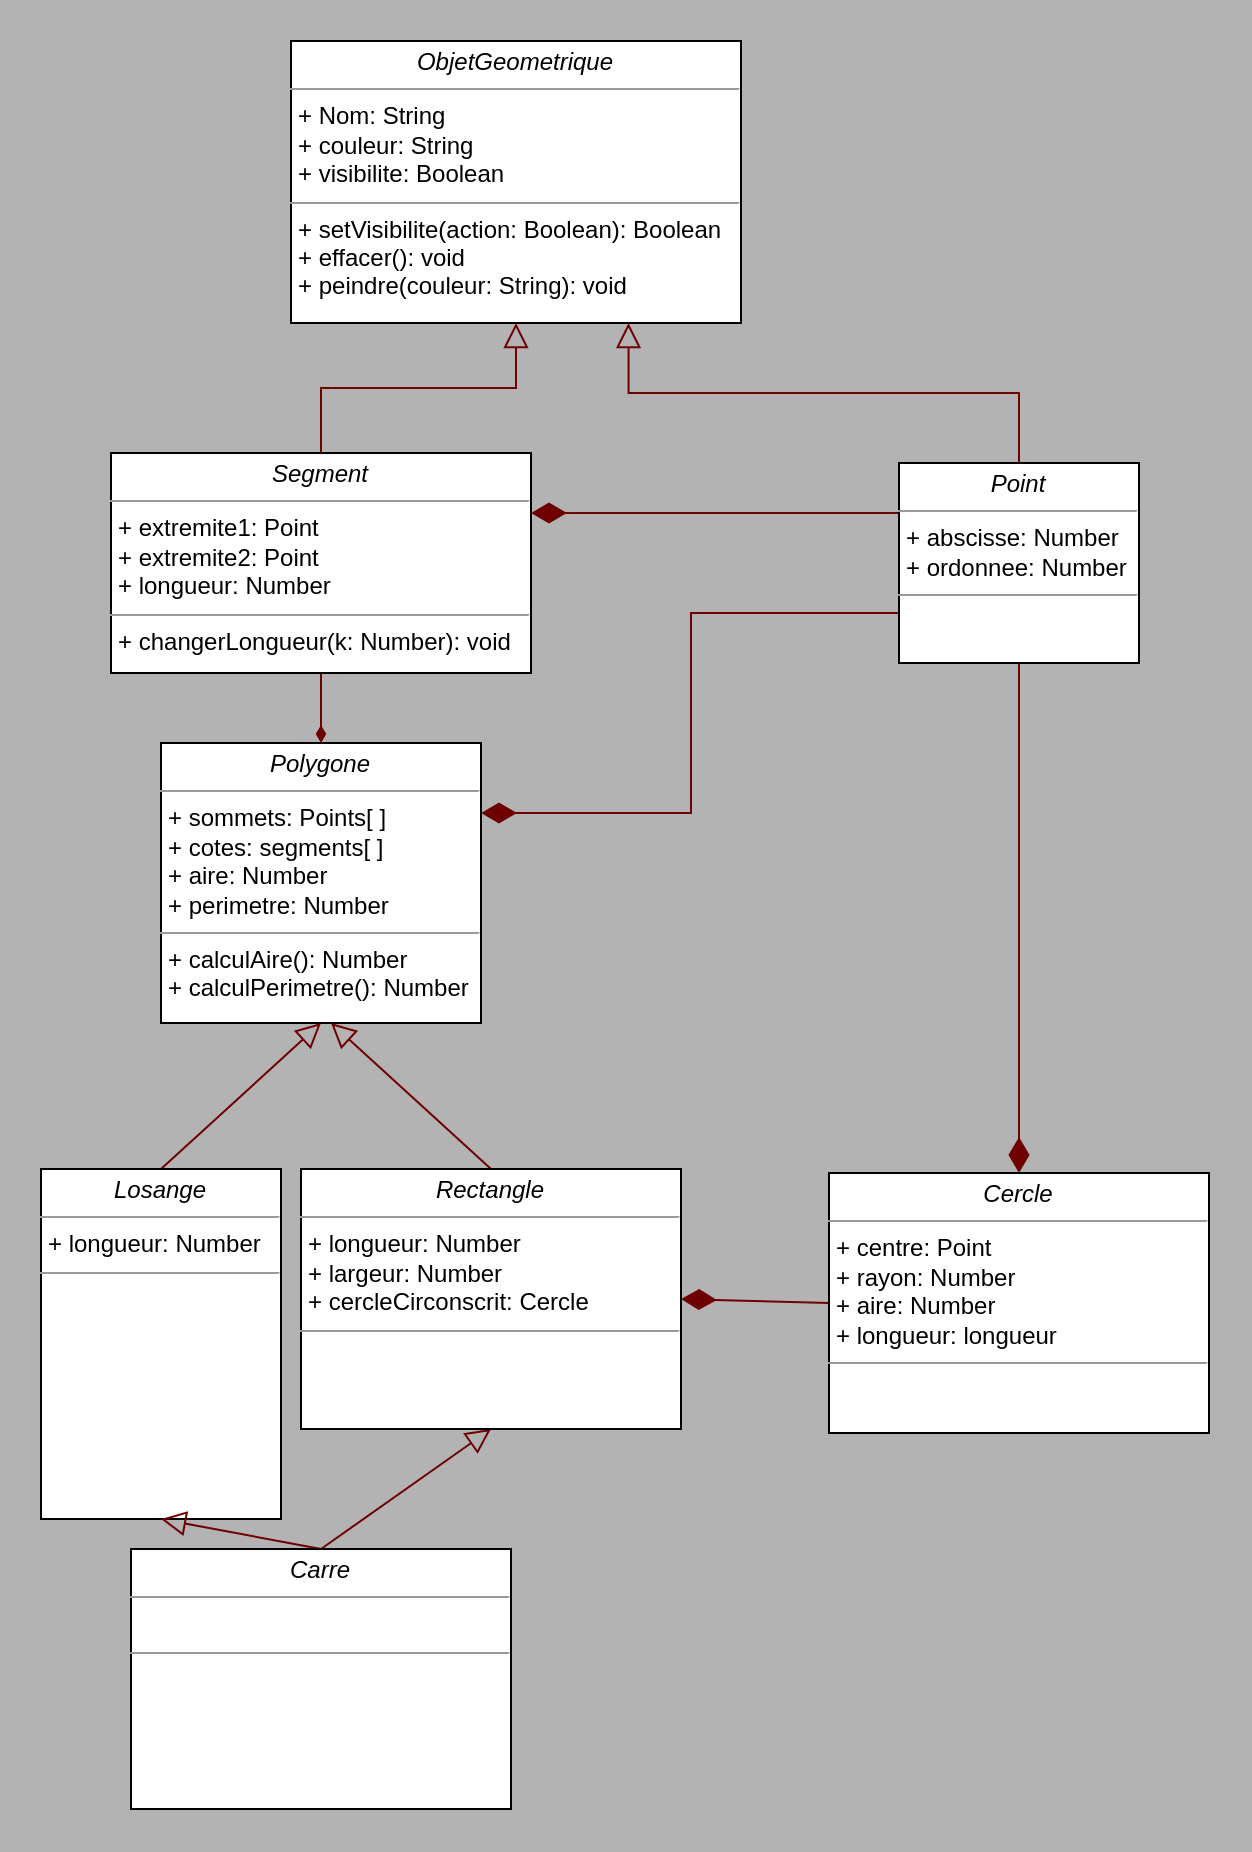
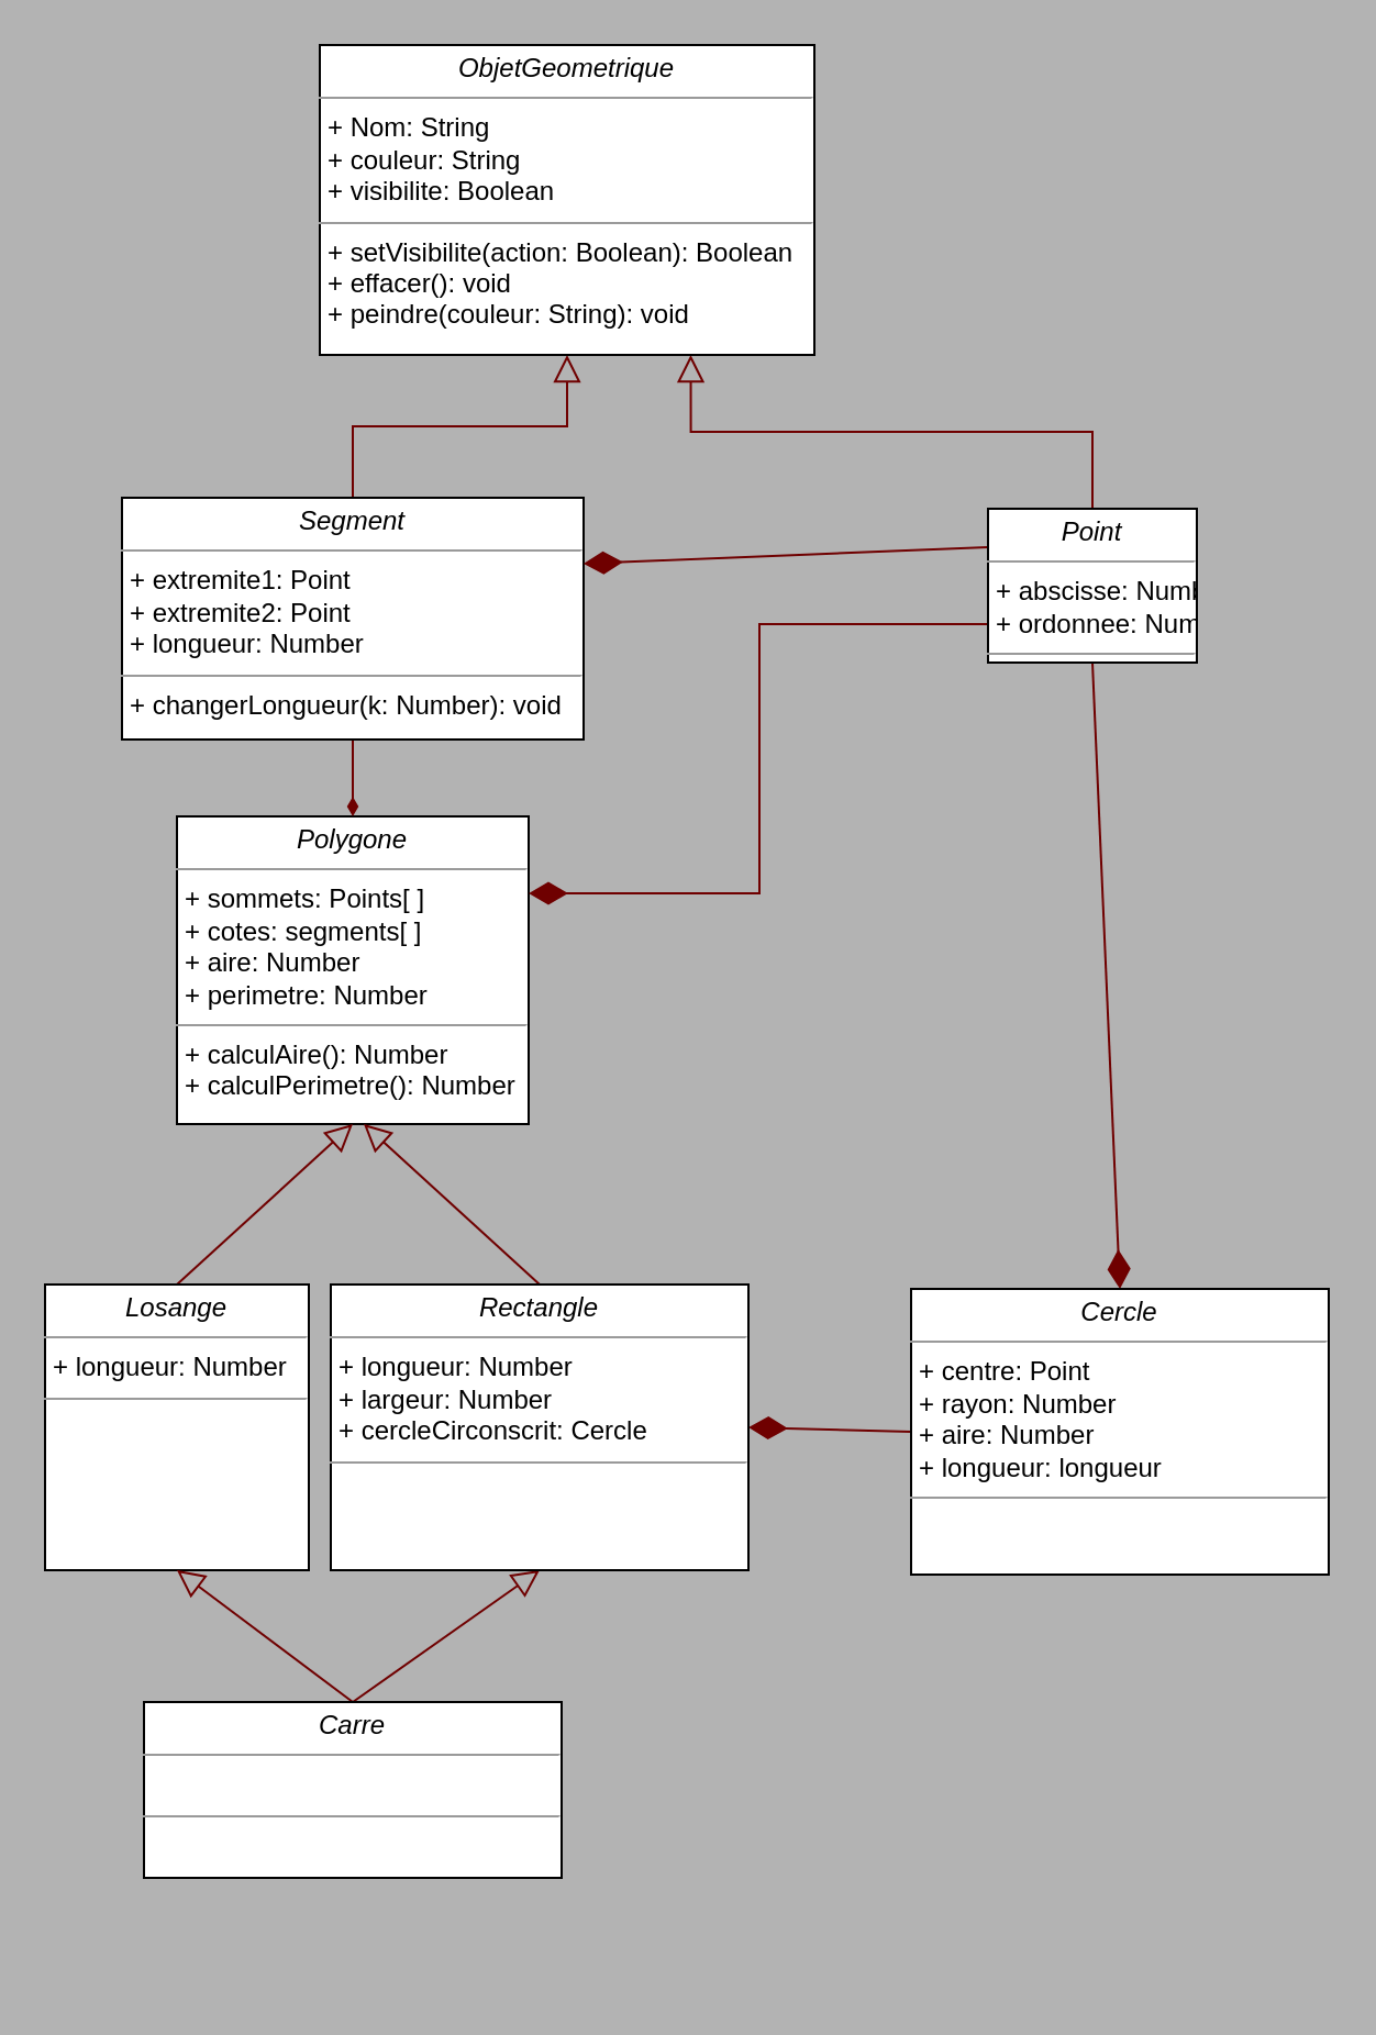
  <mxCell id="0" />
  <mxCell id="1" parent="0" />
  <mxCell id="2" value="&lt;p style=&quot;margin: 0px ; margin-top: 4px ; text-align: center&quot;&gt;&lt;i&gt;Polygone&lt;/i&gt;&lt;/p&gt;&lt;hr size=&quot;1&quot;&gt;&lt;p style=&quot;margin: 0px ; margin-left: 4px&quot;&gt;&lt;span&gt;+ sommets: Points[ ]&lt;/span&gt;&lt;br&gt;&lt;/p&gt;&lt;p style=&quot;margin: 0px ; margin-left: 4px&quot;&gt;&lt;span&gt;+ cotes: segments[ ]&lt;/span&gt;&lt;/p&gt;&lt;p style=&quot;margin: 0px ; margin-left: 4px&quot;&gt;+ aire: Number&lt;/p&gt;&lt;p style=&quot;margin: 0px ; margin-left: 4px&quot;&gt;+ perimetre: Number&lt;/p&gt;&lt;hr size=&quot;1&quot;&gt;&lt;p style=&quot;margin: 0px ; margin-left: 4px&quot;&gt;+ calculAire(): Number&lt;br&gt;&lt;/p&gt;&lt;p style=&quot;margin: 0px ; margin-left: 4px&quot;&gt;+ calculPerimetre(): Number&lt;/p&gt;" style="verticalAlign=top;align=left;overflow=fill;fontSize=12;fontFamily=Helvetica;html=1;" parent="1" vertex="1"><mxGeometry x="80" y="371" width="160" height="140" as="geometry" /></mxCell>
  <mxCell id="3" style="edgeStyle=orthogonalEdgeStyle;html=1;exitX=0.5;exitY=0;exitDx=0;exitDy=0;entryX=0.5;entryY=1;entryDx=0;entryDy=0;endArrow=block;endFill=0;rounded=0;endSize=10;fillColor=#a20025;strokeColor=#6F0000;" parent="1" source="5" target="16" edge="1"><mxGeometry relative="1" as="geometry" /></mxCell>
  <mxCell id="4" style="edgeStyle=none;rounded=0;html=1;exitX=0.5;exitY=1;exitDx=0;exitDy=0;entryX=0.5;entryY=0;entryDx=0;entryDy=0;endArrow=diamondThin;endFill=1;fillColor=#a20025;strokeColor=#6F0000;" parent="1" source="5" target="2" edge="1"><mxGeometry relative="1" as="geometry" /></mxCell>
  <mxCell id="5" value="&lt;p style=&quot;margin: 0px ; margin-top: 4px ; text-align: center&quot;&gt;&lt;i&gt;Segment&lt;/i&gt;&lt;/p&gt;&lt;hr size=&quot;1&quot;&gt;&lt;p style=&quot;margin: 0px ; margin-left: 4px&quot;&gt;+ extremite1: Point&lt;/p&gt;&lt;p style=&quot;margin: 0px ; margin-left: 4px&quot;&gt;+ extremite2: Point&lt;/p&gt;&lt;p style=&quot;margin: 0px ; margin-left: 4px&quot;&gt;+ longueur: Number&lt;/p&gt;&lt;hr size=&quot;1&quot;&gt;&lt;p style=&quot;margin: 0px ; margin-left: 4px&quot;&gt;+ changerLongueur(k: Number): void&lt;/p&gt;&lt;p style=&quot;margin: 0px ; margin-left: 4px&quot;&gt;&lt;br&gt;&lt;/p&gt;" style="verticalAlign=top;align=left;overflow=fill;fontSize=12;fontFamily=Helvetica;html=1;" parent="1" vertex="1"><mxGeometry x="55" y="226" width="210" height="110" as="geometry" /></mxCell>
  <mxCell id="6" style="edgeStyle=none;rounded=0;html=1;exitX=0.5;exitY=0;exitDx=0;exitDy=0;entryX=0.5;entryY=1;entryDx=0;entryDy=0;endArrow=block;endFill=0;endSize=10;fillColor=#a20025;strokeColor=#6F0000;" parent="1" source="7" target="2" edge="1"><mxGeometry relative="1" as="geometry" /></mxCell>
- <mxCell id="7" value="&lt;p style=&quot;margin: 0px ; margin-top: 4px ; text-align: center&quot;&gt;&lt;i&gt;Losange&lt;/i&gt;&lt;/p&gt;&lt;hr size=&quot;1&quot;&gt;&lt;p style=&quot;margin: 0px ; margin-left: 4px&quot;&gt;+ longueur: Number&lt;/p&gt;&lt;hr size=&quot;1&quot;&gt;&lt;p style=&quot;margin: 0px ; margin-left: 4px&quot;&gt;&lt;br&gt;&lt;/p&gt;" style="verticalAlign=top;align=left;overflow=fill;fontSize=12;fontFamily=Helvetica;html=1;" parent="1" vertex="1"><mxGeometry x="20" y="584" width="120" height="175" as="geometry" /></mxCell>
+ <mxCell id="7" value="&lt;p style=&quot;margin: 0px ; margin-top: 4px ; text-align: center&quot;&gt;&lt;i&gt;Losange&lt;/i&gt;&lt;/p&gt;&lt;hr size=&quot;1&quot;&gt;&lt;p style=&quot;margin: 0px ; margin-left: 4px&quot;&gt;+ longueur: Number&lt;/p&gt;&lt;hr size=&quot;1&quot;&gt;&lt;p style=&quot;margin: 0px ; margin-left: 4px&quot;&gt;&lt;br&gt;&lt;/p&gt;" style="verticalAlign=top;align=left;overflow=fill;fontSize=12;fontFamily=Helvetica;html=1;" parent="1" vertex="1"><mxGeometry x="20" y="584" width="120" height="130" as="geometry" /></mxCell>
  <mxCell id="8" style="edgeStyle=orthogonalEdgeStyle;html=1;exitX=0.5;exitY=0;exitDx=0;exitDy=0;entryX=0.75;entryY=1;entryDx=0;entryDy=0;endArrow=block;endFill=0;rounded=0;endSize=10;fillColor=#a20025;strokeColor=#6F0000;" parent="1" source="12" target="16" edge="1"><mxGeometry relative="1" as="geometry" /></mxCell>
  <mxCell id="9" style="edgeStyle=none;rounded=0;html=1;exitX=0;exitY=0.25;exitDx=0;exitDy=0;endArrow=diamondThin;endFill=1;endSize=15;fillColor=#a20025;strokeColor=#6F0000;" parent="1" source="12" edge="1"><mxGeometry relative="1" as="geometry"><mxPoint x="265" y="256" as="targetPoint" /></mxGeometry></mxCell>
  <mxCell id="10" style="edgeStyle=none;rounded=0;html=1;exitX=0.5;exitY=1;exitDx=0;exitDy=0;entryX=0.5;entryY=0;entryDx=0;entryDy=0;endArrow=diamondThin;endFill=1;endSize=15;fillColor=#a20025;strokeColor=#6F0000;" parent="1" source="12" target="18" edge="1"><mxGeometry relative="1" as="geometry" /></mxCell>
  <mxCell id="11" style="edgeStyle=elbowEdgeStyle;rounded=0;html=1;exitX=0;exitY=0.75;exitDx=0;exitDy=0;entryX=1;entryY=0.25;entryDx=0;entryDy=0;endArrow=diamondThin;endFill=1;endSize=15;fillColor=#a20025;strokeColor=#6F0000;" parent="1" source="12" target="2" edge="1"><mxGeometry relative="1" as="geometry" /></mxCell>
- <mxCell id="12" value="&lt;p style=&quot;margin: 0px ; margin-top: 4px ; text-align: center&quot;&gt;&lt;i&gt;Point&lt;/i&gt;&lt;/p&gt;&lt;hr size=&quot;1&quot;&gt;&lt;p style=&quot;margin: 0px ; margin-left: 4px&quot;&gt;+ abscisse: Number&lt;/p&gt;&lt;p style=&quot;margin: 0px ; margin-left: 4px&quot;&gt;+ ordonnee: Number&lt;/p&gt;&lt;hr size=&quot;1&quot;&gt;&lt;p style=&quot;margin: 0px ; margin-left: 4px&quot;&gt;&lt;br&gt;&lt;/p&gt;" style="verticalAlign=top;align=left;overflow=fill;fontSize=12;fontFamily=Helvetica;html=1;" parent="1" vertex="1"><mxGeometry x="449" y="231" width="120" height="100" as="geometry" /></mxCell>
+ <mxCell id="12" value="&lt;p style=&quot;margin: 0px ; margin-top: 4px ; text-align: center&quot;&gt;&lt;i&gt;Point&lt;/i&gt;&lt;/p&gt;&lt;hr size=&quot;1&quot;&gt;&lt;p style=&quot;margin: 0px ; margin-left: 4px&quot;&gt;+ abscisse: Number&lt;/p&gt;&lt;p style=&quot;margin: 0px ; margin-left: 4px&quot;&gt;+ ordonnee: Number&lt;/p&gt;&lt;hr size=&quot;1&quot;&gt;&lt;p style=&quot;margin: 0px ; margin-left: 4px&quot;&gt;&lt;br&gt;&lt;/p&gt;" style="verticalAlign=top;align=left;overflow=fill;fontSize=12;fontFamily=Helvetica;html=1;" parent="1" vertex="1"><mxGeometry x="449" y="231" width="95" height="70" as="geometry" /></mxCell>
  <mxCell id="13" style="edgeStyle=none;rounded=0;html=1;entryX=0.5;entryY=1;entryDx=0;entryDy=0;endArrow=block;endFill=0;exitX=0.5;exitY=0;exitDx=0;exitDy=0;endSize=10;fillColor=#a20025;strokeColor=#6F0000;" parent="1" source="15" target="7" edge="1"><mxGeometry relative="1" as="geometry" /></mxCell>
  <mxCell id="14" style="edgeStyle=none;rounded=0;html=1;entryX=0.5;entryY=1;entryDx=0;entryDy=0;endArrow=block;endFill=0;exitX=0.5;exitY=0;exitDx=0;exitDy=0;endSize=10;fillColor=#a20025;strokeColor=#6F0000;" parent="1" source="15" target="20" edge="1"><mxGeometry relative="1" as="geometry" /></mxCell>
- <mxCell id="15" value="&lt;p style=&quot;margin: 0px ; margin-top: 4px ; text-align: center&quot;&gt;&lt;i&gt;Carre&lt;/i&gt;&lt;/p&gt;&lt;hr size=&quot;1&quot;&gt;&lt;p style=&quot;margin: 0px ; margin-left: 4px&quot;&gt;&lt;br&gt;&lt;/p&gt;&lt;hr size=&quot;1&quot;&gt;&lt;p style=&quot;margin: 0px ; margin-left: 4px&quot;&gt;&lt;br&gt;&lt;/p&gt;" style="verticalAlign=top;align=left;overflow=fill;fontSize=12;fontFamily=Helvetica;html=1;" parent="1" vertex="1"><mxGeometry x="65" y="774" width="190" height="130" as="geometry" /></mxCell>
+ <mxCell id="15" value="&lt;p style=&quot;margin: 0px ; margin-top: 4px ; text-align: center&quot;&gt;&lt;i&gt;Carre&lt;/i&gt;&lt;/p&gt;&lt;hr size=&quot;1&quot;&gt;&lt;p style=&quot;margin: 0px ; margin-left: 4px&quot;&gt;&lt;br&gt;&lt;/p&gt;&lt;hr size=&quot;1&quot;&gt;&lt;p style=&quot;margin: 0px ; margin-left: 4px&quot;&gt;&lt;br&gt;&lt;/p&gt;" style="verticalAlign=top;align=left;overflow=fill;fontSize=12;fontFamily=Helvetica;html=1;" parent="1" vertex="1"><mxGeometry x="65" y="774" width="190" height="80" as="geometry" /></mxCell>
  <mxCell id="16" value="&lt;p style=&quot;margin: 0px ; margin-top: 4px ; text-align: center&quot;&gt;&lt;i&gt;ObjetGeometrique&lt;/i&gt;&lt;/p&gt;&lt;hr size=&quot;1&quot;&gt;&lt;p style=&quot;margin: 0px ; margin-left: 4px&quot;&gt;&lt;span&gt;+ Nom: String&lt;/span&gt;&lt;br&gt;&lt;/p&gt;&lt;p style=&quot;margin: 0px ; margin-left: 4px&quot;&gt;+ couleur: String&lt;/p&gt;&lt;p style=&quot;margin: 0px ; margin-left: 4px&quot;&gt;+ visibilite: Boolean&lt;/p&gt;&lt;hr size=&quot;1&quot;&gt;&lt;p style=&quot;margin: 0px ; margin-left: 4px&quot;&gt;&lt;span&gt;+ setVisibilite(action: Boolean): Boolean&lt;/span&gt;&lt;/p&gt;&lt;p style=&quot;margin: 0px 0px 0px 4px&quot;&gt;+ effacer(): void&lt;/p&gt;&lt;p style=&quot;margin: 0px 0px 0px 4px&quot;&gt;+ peindre(couleur: String): void&lt;br&gt;&lt;/p&gt;" style="verticalAlign=top;align=left;overflow=fill;fontSize=12;fontFamily=Helvetica;html=1;" parent="1" vertex="1"><mxGeometry x="145" y="20" width="225" height="141" as="geometry" /></mxCell>
  <mxCell id="17" style="edgeStyle=none;rounded=0;html=1;exitX=0;exitY=0.5;exitDx=0;exitDy=0;entryX=1;entryY=0.5;entryDx=0;entryDy=0;endArrow=diamondThin;endFill=1;endSize=15;fillColor=#a20025;strokeColor=#6F0000;" parent="1" source="18" target="20" edge="1"><mxGeometry relative="1" as="geometry" /></mxCell>
  <mxCell id="18" value="&lt;p style=&quot;margin: 0px ; margin-top: 4px ; text-align: center&quot;&gt;&lt;i&gt;Cercle&lt;/i&gt;&lt;/p&gt;&lt;hr size=&quot;1&quot;&gt;&lt;p style=&quot;margin: 0px ; margin-left: 4px&quot;&gt;+ centre: Point&lt;/p&gt;&lt;p style=&quot;margin: 0px ; margin-left: 4px&quot;&gt;+ rayon: Number&lt;/p&gt;&lt;p style=&quot;margin: 0px ; margin-left: 4px&quot;&gt;+ aire: Number&lt;/p&gt;&lt;p style=&quot;margin: 0px ; margin-left: 4px&quot;&gt;+ longueur: longueur&lt;/p&gt;&lt;hr size=&quot;1&quot;&gt;&lt;p style=&quot;margin: 0px ; margin-left: 4px&quot;&gt;&lt;br&gt;&lt;/p&gt;" style="verticalAlign=top;align=left;overflow=fill;fontSize=12;fontFamily=Helvetica;html=1;" parent="1" vertex="1"><mxGeometry x="414" y="586" width="190" height="130" as="geometry" /></mxCell>
  <mxCell id="19" style="edgeStyle=none;rounded=0;html=1;exitX=0.5;exitY=0;exitDx=0;exitDy=0;endArrow=block;endFill=0;endSize=10;fillColor=#a20025;strokeColor=#6F0000;" parent="1" source="20" edge="1"><mxGeometry relative="1" as="geometry"><mxPoint x="165" y="511" as="targetPoint" /></mxGeometry></mxCell>
  <mxCell id="20" value="&lt;p style=&quot;margin: 0px ; margin-top: 4px ; text-align: center&quot;&gt;&lt;i&gt;Rectangle&lt;/i&gt;&lt;br&gt;&lt;/p&gt;&lt;hr size=&quot;1&quot;&gt;&lt;p style=&quot;margin: 0px 0px 0px 4px&quot;&gt;+ longueur: Number&lt;br&gt;&lt;/p&gt;&lt;p style=&quot;margin: 0px 0px 0px 4px&quot;&gt;+ largeur: Number&lt;/p&gt;&lt;p style=&quot;margin: 0px 0px 0px 4px&quot;&gt;+ cercleCirconscrit: Cercle&lt;/p&gt;&lt;hr size=&quot;1&quot;&gt;&lt;p style=&quot;margin: 0px ; margin-left: 4px&quot;&gt;&lt;br&gt;&lt;/p&gt;" style="verticalAlign=top;align=left;overflow=fill;fontSize=12;fontFamily=Helvetica;html=1;" parent="1" vertex="1"><mxGeometry x="150" y="584" width="190" height="130" as="geometry" /></mxCell>
